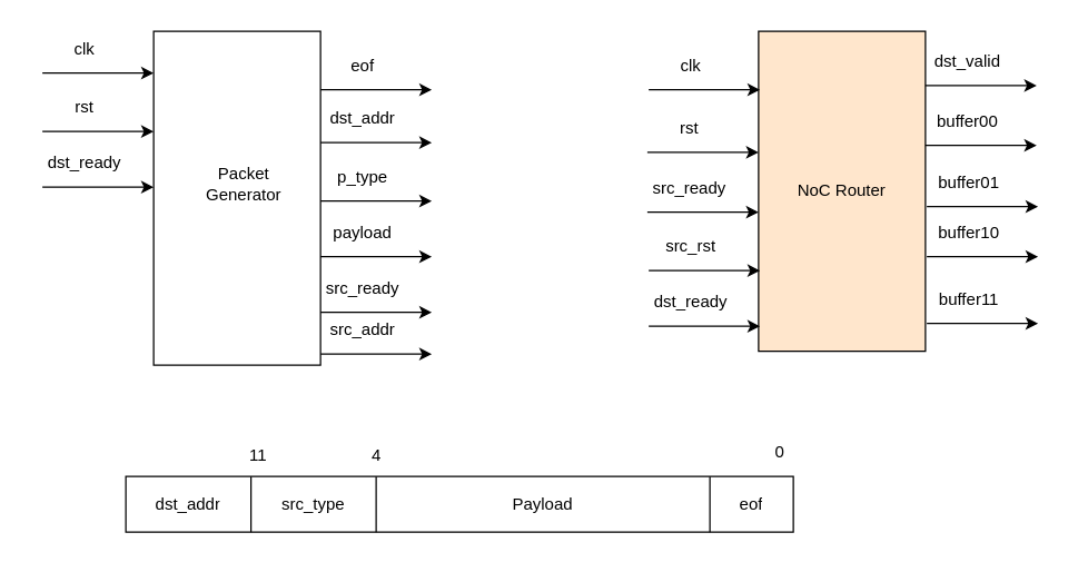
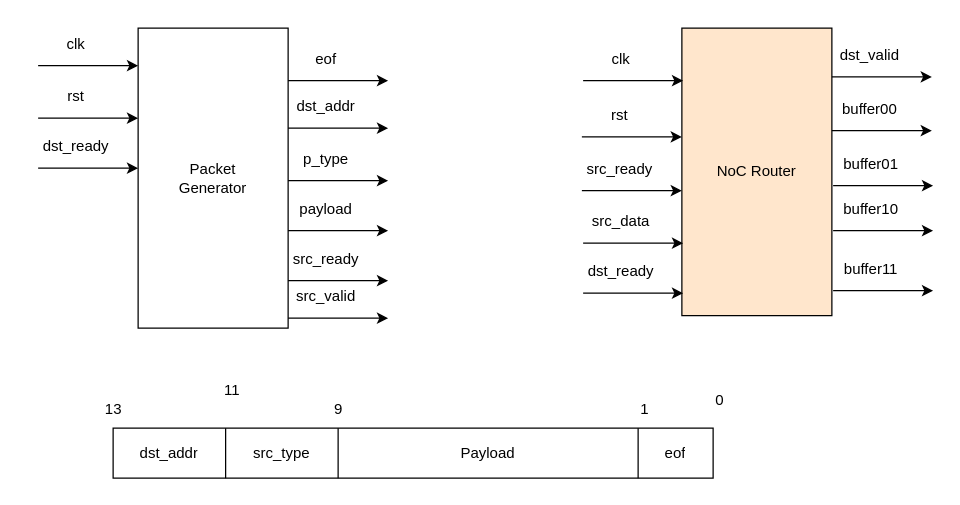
  <mxCell id="0" />
  <mxCell id="1" parent="0" />
  <mxCell id="2" value="" style="group" vertex="1" connectable="0" parent="1"><mxGeometry x="110" y="22" width="120" height="240" as="geometry" /></mxCell>
  <mxCell id="3" value="" style="rounded=0;whiteSpace=wrap;html=1;" vertex="1" parent="2"><mxGeometry width="120" height="240" as="geometry" /></mxCell>
- <mxCell id="4" value="Packet Generator" style="text;html=1;align=center;verticalAlign=middle;whiteSpace=wrap;rounded=0;" vertex="1" parent="2"><mxGeometry x="35" y="95" width="60" height="30" as="geometry" /></mxCell>
+ <mxCell id="4" value="Packet Generator" style="text;html=1;align=center;verticalAlign=middle;whiteSpace=wrap;rounded=0;" vertex="1" parent="2"><mxGeometry x="30" y="105" width="60" height="30" as="geometry" /></mxCell>
  <mxCell id="5" value="" style="group" vertex="1" connectable="0" parent="1"><mxGeometry x="30" y="20" width="80" height="32" as="geometry" /></mxCell>
  <mxCell id="6" value="" style="endArrow=classic;html=1;rounded=0;" edge="1" parent="5"><mxGeometry width="50" height="50" relative="1" as="geometry"><mxPoint y="32" as="sourcePoint" /><mxPoint x="80" y="32" as="targetPoint" /></mxGeometry></mxCell>
  <mxCell id="7" value="clk" style="text;html=1;align=center;verticalAlign=middle;resizable=0;points=[];autosize=1;strokeColor=none;fillColor=none;" vertex="1" parent="5"><mxGeometry x="10" width="40" height="30" as="geometry" /></mxCell>
  <mxCell id="8" value="" style="group" vertex="1" connectable="0" parent="1"><mxGeometry x="30" y="62" width="80" height="32" as="geometry" /></mxCell>
  <mxCell id="9" value="" style="endArrow=classic;html=1;rounded=0;" edge="1" parent="8"><mxGeometry width="50" height="50" relative="1" as="geometry"><mxPoint y="32" as="sourcePoint" /><mxPoint x="80" y="32" as="targetPoint" /></mxGeometry></mxCell>
  <mxCell id="10" value="rst" style="text;html=1;align=center;verticalAlign=middle;resizable=0;points=[];autosize=1;strokeColor=none;fillColor=none;" vertex="1" parent="8"><mxGeometry x="10" width="40" height="30" as="geometry" /></mxCell>
  <mxCell id="11" value="" style="group" vertex="1" connectable="0" parent="1"><mxGeometry x="30" y="102" width="80" height="32" as="geometry" /></mxCell>
  <mxCell id="12" value="" style="endArrow=classic;html=1;rounded=0;" edge="1" parent="11"><mxGeometry width="50" height="50" relative="1" as="geometry"><mxPoint y="32" as="sourcePoint" /><mxPoint x="80" y="32" as="targetPoint" /></mxGeometry></mxCell>
  <mxCell id="13" value="dst_ready" style="text;html=1;align=center;verticalAlign=middle;resizable=0;points=[];autosize=1;strokeColor=none;fillColor=none;" vertex="1" parent="11"><mxGeometry x="-10" width="80" height="30" as="geometry" /></mxCell>
  <mxCell id="14" value="" style="group" vertex="1" connectable="0" parent="1"><mxGeometry x="230" y="32" width="80" height="32" as="geometry" /></mxCell>
  <mxCell id="15" value="" style="endArrow=classic;html=1;rounded=0;" edge="1" parent="14"><mxGeometry width="50" height="50" relative="1" as="geometry"><mxPoint y="32" as="sourcePoint" /><mxPoint x="80" y="32" as="targetPoint" /></mxGeometry></mxCell>
  <mxCell id="16" value="eof" style="text;html=1;align=center;verticalAlign=middle;resizable=0;points=[];autosize=1;strokeColor=none;fillColor=none;" vertex="1" parent="14"><mxGeometry x="10" width="40" height="30" as="geometry" /></mxCell>
  <mxCell id="17" value="" style="group" vertex="1" connectable="0" parent="1"><mxGeometry x="230" y="70" width="80" height="32" as="geometry" /></mxCell>
  <mxCell id="18" value="" style="endArrow=classic;html=1;rounded=0;" edge="1" parent="17"><mxGeometry width="50" height="50" relative="1" as="geometry"><mxPoint y="32" as="sourcePoint" /><mxPoint x="80" y="32" as="targetPoint" /></mxGeometry></mxCell>
  <mxCell id="19" value="dst_addr" style="text;html=1;align=center;verticalAlign=middle;resizable=0;points=[];autosize=1;strokeColor=none;fillColor=none;" vertex="1" parent="17"><mxGeometry x="-5" width="70" height="30" as="geometry" /></mxCell>
  <mxCell id="20" value="" style="group" vertex="1" connectable="0" parent="1"><mxGeometry x="230" y="112" width="80" height="32" as="geometry" /></mxCell>
  <mxCell id="21" value="" style="endArrow=classic;html=1;rounded=0;" edge="1" parent="20"><mxGeometry width="50" height="50" relative="1" as="geometry"><mxPoint y="32" as="sourcePoint" /><mxPoint x="80" y="32" as="targetPoint" /></mxGeometry></mxCell>
  <mxCell id="22" value="p_type" style="text;html=1;align=center;verticalAlign=middle;resizable=0;points=[];autosize=1;strokeColor=none;fillColor=none;" vertex="1" parent="20"><mxGeometry width="60" height="30" as="geometry" /></mxCell>
  <mxCell id="23" value="" style="group" vertex="1" connectable="0" parent="1"><mxGeometry x="230" y="152" width="80" height="32" as="geometry" /></mxCell>
  <mxCell id="24" value="" style="endArrow=classic;html=1;rounded=0;" edge="1" parent="23"><mxGeometry width="50" height="50" relative="1" as="geometry"><mxPoint y="32" as="sourcePoint" /><mxPoint x="80" y="32" as="targetPoint" /></mxGeometry></mxCell>
  <mxCell id="25" value="payload" style="text;html=1;align=center;verticalAlign=middle;resizable=0;points=[];autosize=1;strokeColor=none;fillColor=none;" vertex="1" parent="23"><mxGeometry x="-5" width="70" height="30" as="geometry" /></mxCell>
  <mxCell id="26" value="" style="group" vertex="1" connectable="0" parent="1"><mxGeometry x="230" y="192" width="80" height="62" as="geometry" /></mxCell>
  <mxCell id="27" value="" style="endArrow=classic;html=1;rounded=0;" edge="1" parent="26"><mxGeometry width="50" height="50" relative="1" as="geometry"><mxPoint y="32" as="sourcePoint" /><mxPoint x="80" y="32" as="targetPoint" /></mxGeometry></mxCell>
  <mxCell id="28" value="src_ready" style="text;html=1;align=center;verticalAlign=middle;resizable=0;points=[];autosize=1;strokeColor=none;fillColor=none;" vertex="1" parent="26"><mxGeometry x="-10" width="80" height="30" as="geometry" /></mxCell>
  <mxCell id="29" value="" style="group" vertex="1" connectable="0" parent="26"><mxGeometry y="30" width="80" height="32" as="geometry" /></mxCell>
  <mxCell id="30" value="" style="endArrow=classic;html=1;rounded=0;" edge="1" parent="29"><mxGeometry width="50" height="50" relative="1" as="geometry"><mxPoint y="32" as="sourcePoint" /><mxPoint x="80" y="32" as="targetPoint" /></mxGeometry></mxCell>
- <mxCell id="31" value="src_addr" style="text;html=1;align=center;verticalAlign=middle;resizable=0;points=[];autosize=1;strokeColor=none;fillColor=none;" vertex="1" parent="29"><mxGeometry x="-5" width="70" height="30" as="geometry" /></mxCell>
+ <mxCell id="31" value="src_valid" style="text;html=1;align=center;verticalAlign=middle;resizable=0;points=[];autosize=1;strokeColor=none;fillColor=none;" vertex="1" parent="29"><mxGeometry x="-5" width="70" height="30" as="geometry" /></mxCell>
  <mxCell id="32" value="" style="shape=table;startSize=0;container=1;collapsible=0;childLayout=tableLayout;" vertex="1" parent="1"><mxGeometry x="90" y="342" width="480" height="40" as="geometry" /></mxCell>
  <mxCell id="33" value="" style="shape=tableRow;horizontal=0;startSize=0;swimlaneHead=0;swimlaneBody=0;strokeColor=inherit;top=0;left=0;bottom=0;right=0;collapsible=0;dropTarget=0;fillColor=none;points=[[0,0.5],[1,0.5]];portConstraint=eastwest;" vertex="1" parent="32"><mxGeometry width="480" height="40" as="geometry" /></mxCell>
  <mxCell id="34" value="dst_addr" style="shape=partialRectangle;html=1;whiteSpace=wrap;connectable=0;strokeColor=inherit;overflow=hidden;fillColor=none;top=0;left=0;bottom=0;right=0;pointerEvents=1;" vertex="1" parent="33"><mxGeometry width="90" height="40" as="geometry"><mxRectangle width="90" height="40" as="alternateBounds" /></mxGeometry></mxCell>
  <mxCell id="35" value="src_type" style="shape=partialRectangle;html=1;whiteSpace=wrap;connectable=0;strokeColor=inherit;overflow=hidden;fillColor=none;top=0;left=0;bottom=0;right=0;pointerEvents=1;" vertex="1" parent="33"><mxGeometry x="90" width="90" height="40" as="geometry"><mxRectangle width="90" height="40" as="alternateBounds" /></mxGeometry></mxCell>
  <mxCell id="36" value="Payload" style="shape=partialRectangle;html=1;whiteSpace=wrap;connectable=0;strokeColor=inherit;overflow=hidden;fillColor=none;top=0;left=0;bottom=0;right=0;pointerEvents=1;" vertex="1" parent="33"><mxGeometry x="180" width="240" height="40" as="geometry"><mxRectangle width="240" height="40" as="alternateBounds" /></mxGeometry></mxCell>
  <mxCell id="37" value="eof" style="shape=partialRectangle;html=1;whiteSpace=wrap;connectable=0;strokeColor=inherit;overflow=hidden;fillColor=none;top=0;left=0;bottom=0;right=0;pointerEvents=1;" vertex="1" parent="33"><mxGeometry x="420" width="60" height="40" as="geometry"><mxRectangle width="60" height="40" as="alternateBounds" /></mxGeometry></mxCell>
- <mxCell id="38" value="0" style="text;html=1;align=center;verticalAlign=middle;resizable=0;points=[];autosize=1;strokeColor=none;fillColor=none;" vertex="1" parent="1"><mxGeometry x="545" y="310" width="30" height="30" as="geometry" /></mxCell>
- <mxCell id="40" value="4" style="text;html=1;align=center;verticalAlign=middle;resizable=0;points=[];autosize=1;strokeColor=none;fillColor=none;" vertex="1" parent="1"><mxGeometry x="255" y="312" width="30" height="30" as="geometry" /></mxCell>
- <mxCell id="41" value="11" style="text;html=1;align=center;verticalAlign=middle;resizable=0;points=[];autosize=1;strokeColor=none;fillColor=none;" vertex="1" parent="1"><mxGeometry x="165" y="312" width="40" height="30" as="geometry" /></mxCell>
+ <mxCell id="38" value="0" style="text;html=1;align=center;verticalAlign=middle;resizable=0;points=[];autosize=1;strokeColor=none;fillColor=none;" vertex="1" parent="1"><mxGeometry x="560" y="305" width="30" height="30" as="geometry" /></mxCell>
+ <mxCell id="39" value="1" style="text;html=1;align=center;verticalAlign=middle;resizable=0;points=[];autosize=1;strokeColor=none;fillColor=none;" vertex="1" parent="1"><mxGeometry x="500" y="312" width="30" height="30" as="geometry" /></mxCell>
+ <mxCell id="40" value="9" style="text;html=1;align=center;verticalAlign=middle;resizable=0;points=[];autosize=1;strokeColor=none;fillColor=none;" vertex="1" parent="1"><mxGeometry x="255" y="312" width="30" height="30" as="geometry" /></mxCell>
+ <mxCell id="41" value="11" style="text;html=1;align=center;verticalAlign=middle;resizable=0;points=[];autosize=1;strokeColor=none;fillColor=none;" vertex="1" parent="1"><mxGeometry x="165" y="297" width="40" height="30" as="geometry" /></mxCell>
+ <mxCell id="42" value="13" style="text;html=1;align=center;verticalAlign=middle;resizable=0;points=[];autosize=1;strokeColor=none;fillColor=none;" vertex="1" parent="1"><mxGeometry x="70" y="312" width="40" height="30" as="geometry" /></mxCell>
  <mxCell id="43" value="NoC Router" style="rounded=0;whiteSpace=wrap;html=1;fillColor=#ffe6cc;" vertex="1" parent="1"><mxGeometry x="545" y="22" width="120" height="230" as="geometry" /></mxCell>
  <mxCell id="44" value="" style="group" vertex="1" connectable="0" parent="1"><mxGeometry x="466" y="32" width="80" height="32" as="geometry" /></mxCell>
  <mxCell id="45" value="" style="endArrow=classic;html=1;rounded=0;" edge="1" parent="44"><mxGeometry width="50" height="50" relative="1" as="geometry"><mxPoint y="32" as="sourcePoint" /><mxPoint x="80" y="32" as="targetPoint" /></mxGeometry></mxCell>
  <mxCell id="46" value="clk" style="text;html=1;align=center;verticalAlign=middle;resizable=0;points=[];autosize=1;strokeColor=none;fillColor=none;" vertex="1" parent="44"><mxGeometry x="10" width="40" height="30" as="geometry" /></mxCell>
  <mxCell id="47" value="" style="group" vertex="1" connectable="0" parent="1"><mxGeometry x="465" y="77" width="80" height="32" as="geometry" /></mxCell>
  <mxCell id="48" value="" style="endArrow=classic;html=1;rounded=0;" edge="1" parent="47"><mxGeometry width="50" height="50" relative="1" as="geometry"><mxPoint y="32" as="sourcePoint" /><mxPoint x="80" y="32" as="targetPoint" /></mxGeometry></mxCell>
  <mxCell id="49" value="rst" style="text;html=1;align=center;verticalAlign=middle;resizable=0;points=[];autosize=1;strokeColor=none;fillColor=none;" vertex="1" parent="47"><mxGeometry x="10" width="40" height="30" as="geometry" /></mxCell>
  <mxCell id="50" value="" style="group" vertex="1" connectable="0" parent="1"><mxGeometry x="465" y="120" width="80" height="32" as="geometry" /></mxCell>
  <mxCell id="51" value="" style="endArrow=classic;html=1;rounded=0;" edge="1" parent="50"><mxGeometry width="50" height="50" relative="1" as="geometry"><mxPoint y="32" as="sourcePoint" /><mxPoint x="80" y="32" as="targetPoint" /></mxGeometry></mxCell>
  <mxCell id="52" value="src_ready" style="text;html=1;align=center;verticalAlign=middle;resizable=0;points=[];autosize=1;strokeColor=none;fillColor=none;" vertex="1" parent="50"><mxGeometry x="-10" width="80" height="30" as="geometry" /></mxCell>
  <mxCell id="53" value="" style="group" vertex="1" connectable="0" parent="1"><mxGeometry x="466" y="162" width="80" height="32" as="geometry" /></mxCell>
  <mxCell id="54" value="" style="endArrow=classic;html=1;rounded=0;" edge="1" parent="53"><mxGeometry width="50" height="50" relative="1" as="geometry"><mxPoint y="32" as="sourcePoint" /><mxPoint x="80" y="32" as="targetPoint" /></mxGeometry></mxCell>
- <mxCell id="55" value="src_rst" style="text;html=1;align=center;verticalAlign=middle;resizable=0;points=[];autosize=1;strokeColor=none;fillColor=none;" vertex="1" parent="53"><mxGeometry x="-5" width="70" height="30" as="geometry" /></mxCell>
+ <mxCell id="55" value="src_data" style="text;html=1;align=center;verticalAlign=middle;resizable=0;points=[];autosize=1;strokeColor=none;fillColor=none;" vertex="1" parent="53"><mxGeometry x="-5" width="70" height="30" as="geometry" /></mxCell>
  <mxCell id="56" value="" style="group" vertex="1" connectable="0" parent="1"><mxGeometry x="466" y="202" width="80" height="32" as="geometry" /></mxCell>
  <mxCell id="57" value="" style="endArrow=classic;html=1;rounded=0;" edge="1" parent="56"><mxGeometry width="50" height="50" relative="1" as="geometry"><mxPoint y="32" as="sourcePoint" /><mxPoint x="80" y="32" as="targetPoint" /></mxGeometry></mxCell>
  <mxCell id="58" value="dst_ready" style="text;html=1;align=center;verticalAlign=middle;resizable=0;points=[];autosize=1;strokeColor=none;fillColor=none;" vertex="1" parent="56"><mxGeometry x="-10" width="80" height="30" as="geometry" /></mxCell>
  <mxCell id="59" value="" style="group" vertex="1" connectable="0" parent="1"><mxGeometry x="665" y="29" width="80" height="32" as="geometry" /></mxCell>
  <mxCell id="60" value="" style="endArrow=classic;html=1;rounded=0;" edge="1" parent="59"><mxGeometry width="50" height="50" relative="1" as="geometry"><mxPoint y="32" as="sourcePoint" /><mxPoint x="80" y="32" as="targetPoint" /></mxGeometry></mxCell>
  <mxCell id="61" value="dst_valid" style="text;html=1;align=center;verticalAlign=middle;resizable=0;points=[];autosize=1;strokeColor=none;fillColor=none;" vertex="1" parent="59"><mxGeometry x="-5" width="70" height="30" as="geometry" /></mxCell>
  <mxCell id="62" value="" style="group" vertex="1" connectable="0" parent="1"><mxGeometry x="665" y="72" width="80" height="32" as="geometry" /></mxCell>
  <mxCell id="63" value="" style="endArrow=classic;html=1;rounded=0;" edge="1" parent="62"><mxGeometry width="50" height="50" relative="1" as="geometry"><mxPoint y="32" as="sourcePoint" /><mxPoint x="80" y="32" as="targetPoint" /></mxGeometry></mxCell>
  <mxCell id="64" value="buffer00" style="text;html=1;align=center;verticalAlign=middle;resizable=0;points=[];autosize=1;strokeColor=none;fillColor=none;" vertex="1" parent="62"><mxGeometry x="-5" width="70" height="30" as="geometry" /></mxCell>
  <mxCell id="65" value="" style="group" vertex="1" connectable="0" parent="1"><mxGeometry x="666" y="116" width="80" height="32" as="geometry" /></mxCell>
  <mxCell id="66" value="" style="endArrow=classic;html=1;rounded=0;" edge="1" parent="65"><mxGeometry width="50" height="50" relative="1" as="geometry"><mxPoint y="32" as="sourcePoint" /><mxPoint x="80" y="32" as="targetPoint" /></mxGeometry></mxCell>
  <mxCell id="67" value="buffer01" style="text;html=1;align=center;verticalAlign=middle;resizable=0;points=[];autosize=1;strokeColor=none;fillColor=none;" vertex="1" parent="65"><mxGeometry x="-5" width="70" height="30" as="geometry" /></mxCell>
  <mxCell id="68" value="" style="group" vertex="1" connectable="0" parent="1"><mxGeometry x="666" y="152" width="80" height="32" as="geometry" /></mxCell>
  <mxCell id="69" value="" style="endArrow=classic;html=1;rounded=0;" edge="1" parent="68"><mxGeometry width="50" height="50" relative="1" as="geometry"><mxPoint y="32" as="sourcePoint" /><mxPoint x="80" y="32" as="targetPoint" /></mxGeometry></mxCell>
  <mxCell id="70" value="buffer10" style="text;html=1;align=center;verticalAlign=middle;resizable=0;points=[];autosize=1;strokeColor=none;fillColor=none;" vertex="1" parent="68"><mxGeometry x="-5" width="70" height="30" as="geometry" /></mxCell>
  <mxCell id="71" value="" style="group" vertex="1" connectable="0" parent="1"><mxGeometry x="666" y="200" width="80" height="32" as="geometry" /></mxCell>
  <mxCell id="72" value="" style="endArrow=classic;html=1;rounded=0;" edge="1" parent="71"><mxGeometry width="50" height="50" relative="1" as="geometry"><mxPoint y="32" as="sourcePoint" /><mxPoint x="80" y="32" as="targetPoint" /></mxGeometry></mxCell>
  <mxCell id="73" value="buffer11" style="text;html=1;align=center;verticalAlign=middle;resizable=0;points=[];autosize=1;strokeColor=none;fillColor=none;" vertex="1" parent="71"><mxGeometry x="-5" width="70" height="30" as="geometry" /></mxCell>
